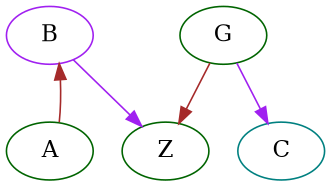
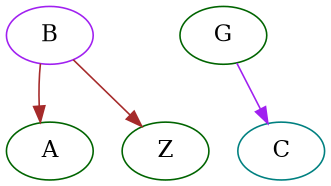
  digraph {
    node [color=darkgreen fillcolor=purple]
    edge [color=purple]
    B [color=purple]
    A
    Z [fillcolor=orange]
    C [color=teal fillcolor=yellow]
    G [fillcolor=green]
-   B -> Z
-   A -> B [color=brown]
-   G -> Z [color=brown]
+   B -> Z [color=brown]
+   B -> A [color=brown]
    G -> C
  }
